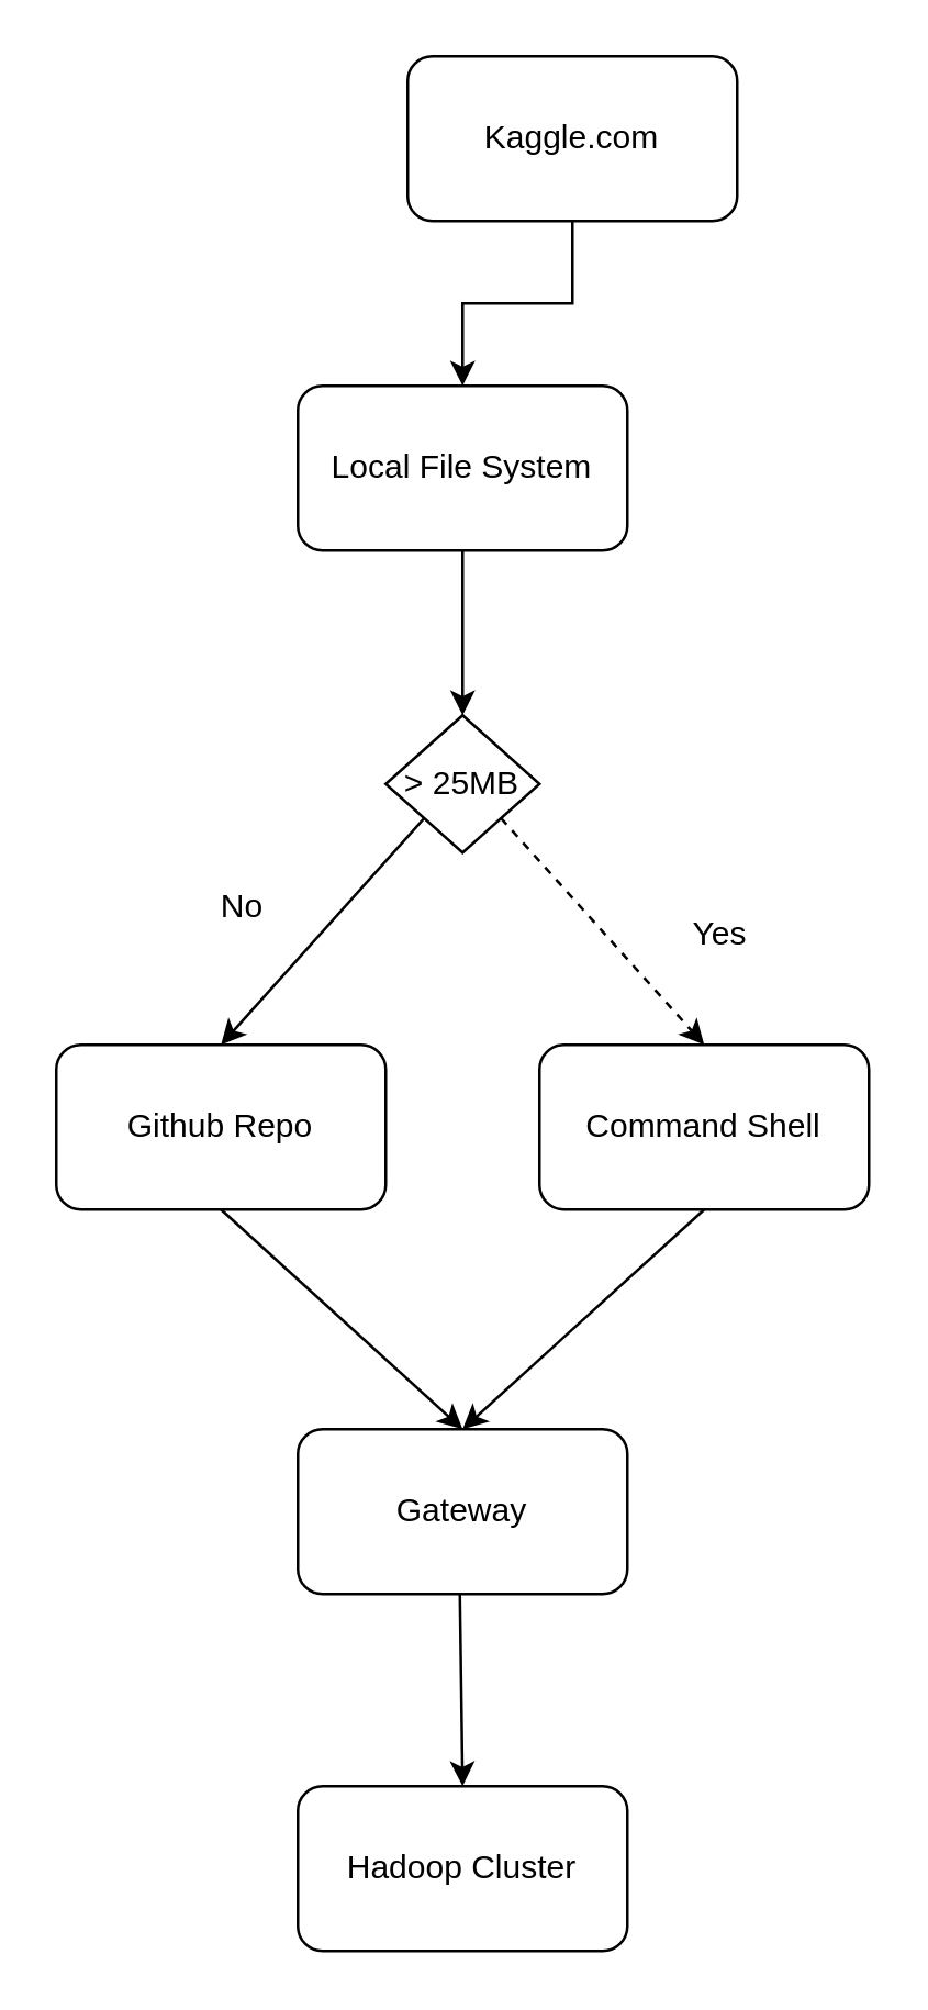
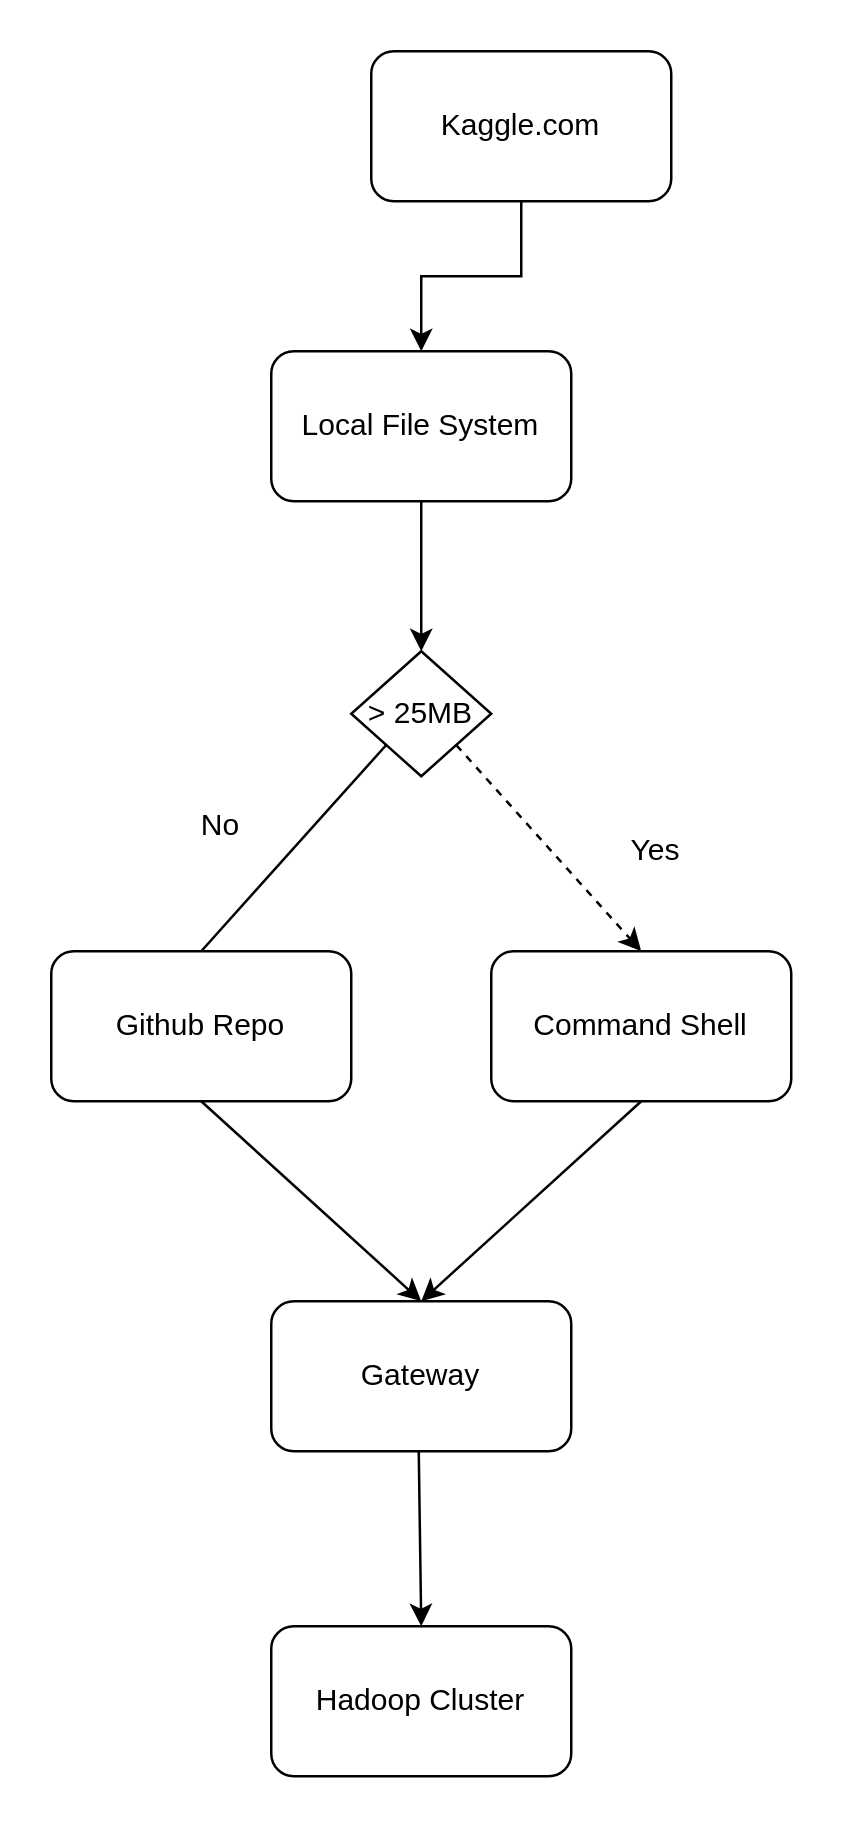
  <mxCell id="0" />
  <mxCell id="1" parent="0" />
  <mxCell id="2" style="edgeStyle=orthogonalEdgeStyle;rounded=0;orthogonalLoop=1;jettySize=auto;html=1;exitX=0.5;exitY=1;exitDx=0;exitDy=0;entryX=0.5;entryY=0;entryDx=0;entryDy=0;" edge="1" parent="1" source="3" target="5"><mxGeometry relative="1" as="geometry" /></mxCell>
  <mxCell id="3" value="Kaggle.com" style="rounded=1;whiteSpace=wrap;html=1;" vertex="1" parent="1"><mxGeometry x="148" y="20" width="120" height="60" as="geometry" /></mxCell>
  <mxCell id="4" style="edgeStyle=orthogonalEdgeStyle;rounded=0;orthogonalLoop=1;jettySize=auto;html=1;exitX=0.5;exitY=1;exitDx=0;exitDy=0;entryX=0.5;entryY=0;entryDx=0;entryDy=0;" edge="1" parent="1" source="5" target="9"><mxGeometry relative="1" as="geometry" /></mxCell>
  <mxCell id="5" value="Local File System" style="rounded=1;whiteSpace=wrap;html=1;" vertex="1" parent="1"><mxGeometry x="108" y="140" width="120" height="60" as="geometry" /></mxCell>
  <mxCell id="6" value="Github Repo" style="rounded=1;whiteSpace=wrap;html=1;" vertex="1" parent="1"><mxGeometry x="20" y="380" width="120" height="60" as="geometry" /></mxCell>
  <mxCell id="7" value="Gateway" style="rounded=1;whiteSpace=wrap;html=1;" vertex="1" parent="1"><mxGeometry x="108" y="520" width="120" height="60" as="geometry" /></mxCell>
  <mxCell id="8" value="Hadoop Cluster" style="rounded=1;whiteSpace=wrap;html=1;" vertex="1" parent="1"><mxGeometry x="108" y="650" width="120" height="60" as="geometry" /></mxCell>
  <mxCell id="9" value="&amp;gt; 25MB" style="rhombus;whiteSpace=wrap;html=1;" vertex="1" parent="1"><mxGeometry x="140" y="260" width="56" height="50" as="geometry" /></mxCell>
  <mxCell id="10" value="" style="endArrow=classic;html=1;exitX=1;exitY=1;exitDx=0;exitDy=0;entryX=0.5;entryY=0;entryDx=0;entryDy=0;dashed=1;" edge="1" parent="1" source="9" target="12"><mxGeometry width="50" height="50" relative="1" as="geometry"><mxPoint x="178" y="470" as="sourcePoint" /><mxPoint x="308" y="380" as="targetPoint" /></mxGeometry></mxCell>
- <mxCell id="11" value="" style="endArrow=classic;html=1;exitX=0;exitY=1;exitDx=0;exitDy=0;entryX=0.5;entryY=0;entryDx=0;entryDy=0;" edge="1" parent="1" source="9" target="6"><mxGeometry width="50" height="50" relative="1" as="geometry"><mxPoint x="198" y="337.5" as="sourcePoint" /><mxPoint x="268" y="390" as="targetPoint" /></mxGeometry></mxCell>
+ <mxCell id="11" value="" style="endArrow=none;html=1;exitX=0;exitY=1;exitDx=0;exitDy=0;entryX=0.5;entryY=0;entryDx=0;entryDy=0;" edge="1" parent="1" source="9" target="6"><mxGeometry width="50" height="50" relative="1" as="geometry"><mxPoint x="198" y="337.5" as="sourcePoint" /><mxPoint x="268" y="390" as="targetPoint" /></mxGeometry></mxCell>
  <mxCell id="12" value="Command Shell" style="rounded=1;whiteSpace=wrap;html=1;" vertex="1" parent="1"><mxGeometry x="196" y="380" width="120" height="60" as="geometry" /></mxCell>
  <mxCell id="13" value="No" style="text;html=1;strokeColor=none;fillColor=none;align=center;verticalAlign=middle;whiteSpace=wrap;rounded=0;" vertex="1" parent="1"><mxGeometry x="68" y="320" width="40" height="20" as="geometry" /></mxCell>
  <mxCell id="14" value="Yes" style="text;html=1;strokeColor=none;fillColor=none;align=center;verticalAlign=middle;whiteSpace=wrap;rounded=0;" vertex="1" parent="1"><mxGeometry x="242" y="330" width="40" height="20" as="geometry" /></mxCell>
  <mxCell id="15" value="" style="endArrow=classic;html=1;exitX=0.5;exitY=1;exitDx=0;exitDy=0;entryX=0.5;entryY=0;entryDx=0;entryDy=0;" edge="1" parent="1" source="6" target="7"><mxGeometry width="50" height="50" relative="1" as="geometry"><mxPoint x="178" y="470" as="sourcePoint" /><mxPoint x="228" y="420" as="targetPoint" /></mxGeometry></mxCell>
  <mxCell id="16" value="" style="endArrow=classic;html=1;exitX=0.5;exitY=1;exitDx=0;exitDy=0;entryX=0.5;entryY=0;entryDx=0;entryDy=0;" edge="1" parent="1" source="12" target="7"><mxGeometry width="50" height="50" relative="1" as="geometry"><mxPoint x="178" y="470" as="sourcePoint" /><mxPoint x="168" y="480" as="targetPoint" /></mxGeometry></mxCell>
  <mxCell id="17" value="" style="endArrow=classic;html=1;exitX=0.5;exitY=1;exitDx=0;exitDy=0;entryX=0.5;entryY=0;entryDx=0;entryDy=0;" edge="1" parent="1" target="8"><mxGeometry width="50" height="50" relative="1" as="geometry"><mxPoint x="167" y="580" as="sourcePoint" /><mxPoint x="237" y="660" as="targetPoint" /></mxGeometry></mxCell>
